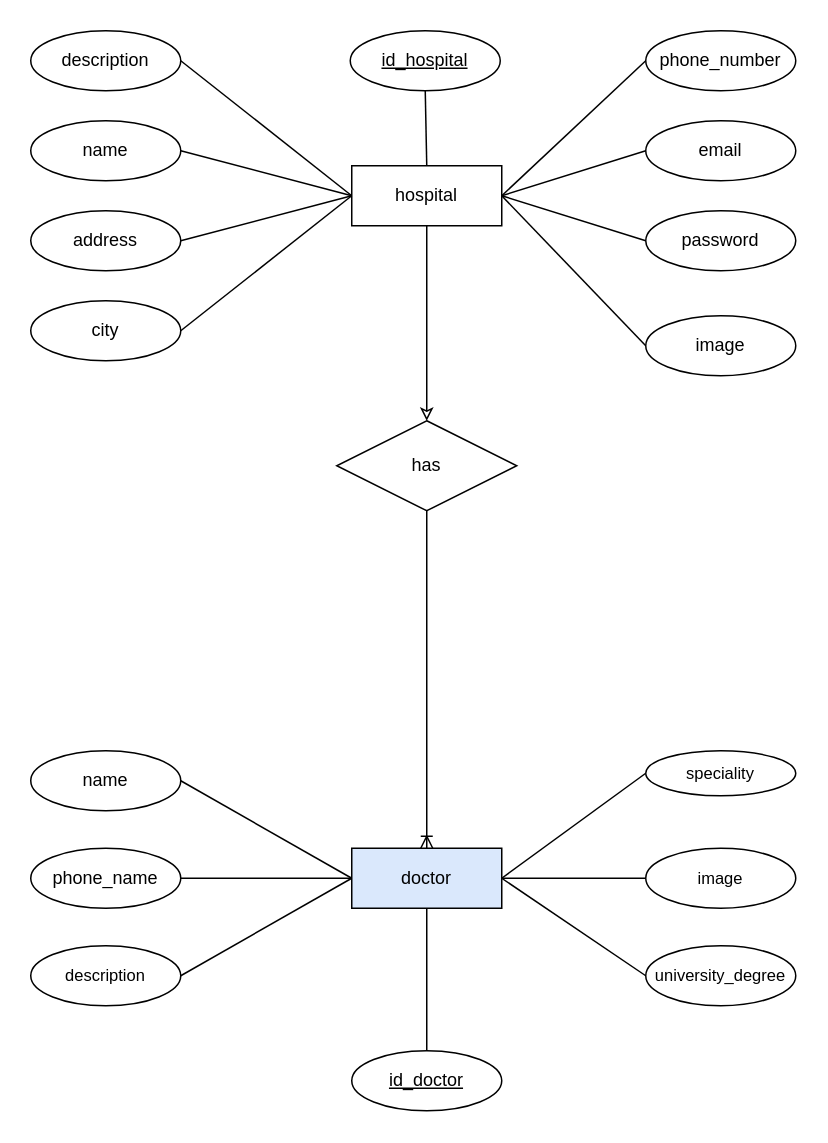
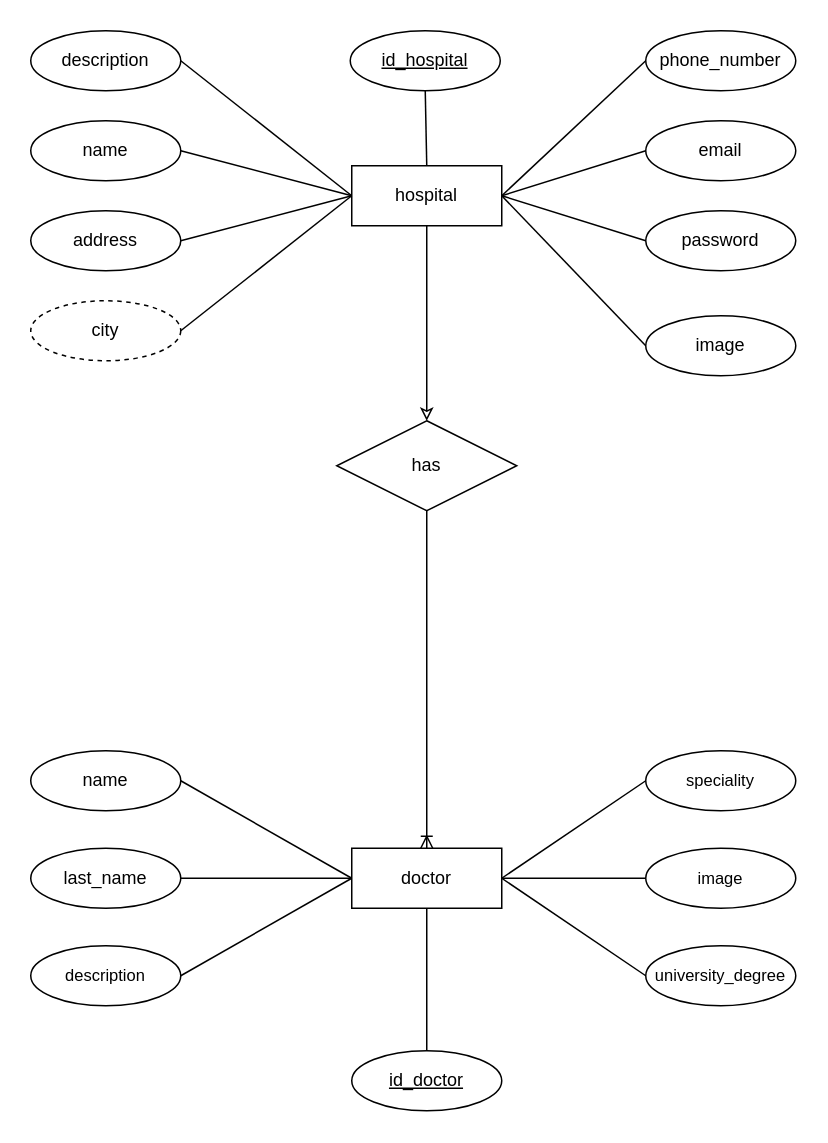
  <mxCell id="0" />
  <mxCell id="1" parent="0" />
  <mxCell id="2" style="edgeStyle=orthogonalEdgeStyle;rounded=0;orthogonalLoop=1;jettySize=auto;html=1;exitX=0.5;exitY=1;exitDx=0;exitDy=0;entryX=0.5;entryY=0;entryDx=0;entryDy=0;startArrow=none;startFill=0;endArrow=classic;endFill=0;" edge="1" parent="1" source="3" target="5"><mxGeometry relative="1" as="geometry" /></mxCell>
  <mxCell id="3" value="hospital" style="whiteSpace=wrap;html=1;align=center;" vertex="1" parent="1"><mxGeometry x="234" y="110" width="100" height="40" as="geometry" /></mxCell>
  <mxCell id="4" style="rounded=0;orthogonalLoop=1;jettySize=auto;html=1;exitX=0.5;exitY=1;exitDx=0;exitDy=0;entryX=0.5;entryY=0;entryDx=0;entryDy=0;endArrow=ERoneToMany;endFill=0;" edge="1" parent="1" source="5" target="6"><mxGeometry relative="1" as="geometry" /></mxCell>
  <mxCell id="5" value="has" style="shape=rhombus;perimeter=rhombusPerimeter;whiteSpace=wrap;html=1;align=center;" vertex="1" parent="1"><mxGeometry x="224" y="280" width="120" height="60" as="geometry" /></mxCell>
- <mxCell id="6" value="doctor" style="whiteSpace=wrap;html=1;align=center;fillColor=#dae8fc;" vertex="1" parent="1"><mxGeometry x="234" y="565" width="100" height="40" as="geometry" /></mxCell>
+ <mxCell id="6" value="doctor" style="whiteSpace=wrap;html=1;align=center;" vertex="1" parent="1"><mxGeometry x="234" y="565" width="100" height="40" as="geometry" /></mxCell>
  <mxCell id="7" style="edgeStyle=none;shape=connector;rounded=0;orthogonalLoop=1;jettySize=auto;html=1;exitX=0.5;exitY=0;exitDx=0;exitDy=0;entryX=0.5;entryY=1;entryDx=0;entryDy=0;strokeColor=default;align=center;verticalAlign=middle;fontFamily=Helvetica;fontSize=11;fontColor=default;labelBackgroundColor=default;endArrow=none;endFill=0;" edge="1" parent="1" source="8" target="6"><mxGeometry relative="1" as="geometry" /></mxCell>
  <mxCell id="8" value="id_doctor" style="ellipse;whiteSpace=wrap;html=1;align=center;fontStyle=4;" vertex="1" parent="1"><mxGeometry x="234" y="700" width="100" height="40" as="geometry" /></mxCell>
  <mxCell id="9" style="edgeStyle=none;shape=connector;rounded=0;orthogonalLoop=1;jettySize=auto;html=1;exitX=0.5;exitY=1;exitDx=0;exitDy=0;entryX=0.5;entryY=0;entryDx=0;entryDy=0;strokeColor=default;align=center;verticalAlign=middle;fontFamily=Helvetica;fontSize=11;fontColor=default;labelBackgroundColor=default;endArrow=none;endFill=0;" edge="1" parent="1" source="10" target="3"><mxGeometry relative="1" as="geometry" /></mxCell>
  <mxCell id="10" value="id_hospital" style="ellipse;whiteSpace=wrap;html=1;align=center;fontStyle=4;" vertex="1" parent="1"><mxGeometry x="233" y="20" width="100" height="40" as="geometry" /></mxCell>
  <mxCell id="11" style="edgeStyle=none;shape=connector;rounded=0;orthogonalLoop=1;jettySize=auto;html=1;exitX=1;exitY=0.5;exitDx=0;exitDy=0;entryX=0;entryY=0.5;entryDx=0;entryDy=0;strokeColor=default;align=center;verticalAlign=middle;fontFamily=Helvetica;fontSize=11;fontColor=default;labelBackgroundColor=default;endArrow=none;endFill=0;" edge="1" parent="1" source="12" target="3"><mxGeometry relative="1" as="geometry" /></mxCell>
  <mxCell id="12" value="name" style="ellipse;whiteSpace=wrap;html=1;align=center;" vertex="1" parent="1"><mxGeometry x="20" y="80" width="100" height="40" as="geometry" /></mxCell>
  <mxCell id="13" style="edgeStyle=none;shape=connector;rounded=0;orthogonalLoop=1;jettySize=auto;html=1;exitX=1;exitY=0.5;exitDx=0;exitDy=0;entryX=0;entryY=0.5;entryDx=0;entryDy=0;strokeColor=default;align=center;verticalAlign=middle;fontFamily=Helvetica;fontSize=11;fontColor=default;labelBackgroundColor=default;endArrow=none;endFill=0;" edge="1" parent="1" source="14" target="3"><mxGeometry relative="1" as="geometry" /></mxCell>
  <mxCell id="14" value="address" style="ellipse;whiteSpace=wrap;html=1;align=center;" vertex="1" parent="1"><mxGeometry x="20" y="140" width="100" height="40" as="geometry" /></mxCell>
  <mxCell id="15" style="edgeStyle=none;shape=connector;rounded=0;orthogonalLoop=1;jettySize=auto;html=1;exitX=1;exitY=0.5;exitDx=0;exitDy=0;entryX=0;entryY=0.5;entryDx=0;entryDy=0;strokeColor=default;align=center;verticalAlign=middle;fontFamily=Helvetica;fontSize=11;fontColor=default;labelBackgroundColor=default;endArrow=none;endFill=0;" edge="1" parent="1" source="16" target="6"><mxGeometry relative="1" as="geometry" /></mxCell>
  <mxCell id="16" value="name" style="ellipse;whiteSpace=wrap;html=1;align=center;" vertex="1" parent="1"><mxGeometry x="20" y="500" width="100" height="40" as="geometry" /></mxCell>
  <mxCell id="17" style="edgeStyle=none;shape=connector;rounded=0;orthogonalLoop=1;jettySize=auto;html=1;exitX=1;exitY=0.5;exitDx=0;exitDy=0;entryX=0;entryY=0.5;entryDx=0;entryDy=0;strokeColor=default;align=center;verticalAlign=middle;fontFamily=Helvetica;fontSize=11;fontColor=default;labelBackgroundColor=default;endArrow=none;endFill=0;" edge="1" parent="1" source="18" target="6"><mxGeometry relative="1" as="geometry" /></mxCell>
- <mxCell id="18" value="phone_name" style="ellipse;whiteSpace=wrap;html=1;align=center;" vertex="1" parent="1"><mxGeometry x="20" y="565" width="100" height="40" as="geometry" /></mxCell>
+ <mxCell id="18" value="last_name" style="ellipse;whiteSpace=wrap;html=1;align=center;" vertex="1" parent="1"><mxGeometry x="20" y="565" width="100" height="40" as="geometry" /></mxCell>
  <mxCell id="19" style="edgeStyle=none;shape=connector;rounded=0;orthogonalLoop=1;jettySize=auto;html=1;exitX=1;exitY=0.5;exitDx=0;exitDy=0;entryX=0;entryY=0.5;entryDx=0;entryDy=0;strokeColor=default;align=center;verticalAlign=middle;fontFamily=Helvetica;fontSize=11;fontColor=default;labelBackgroundColor=default;endArrow=none;endFill=0;" edge="1" parent="1" source="20" target="3"><mxGeometry relative="1" as="geometry" /></mxCell>
- <mxCell id="20" value="city" style="ellipse;whiteSpace=wrap;html=1;align=center;" vertex="1" parent="1"><mxGeometry x="20" y="200" width="100" height="40" as="geometry" /></mxCell>
+ <mxCell id="20" value="city" style="ellipse;whiteSpace=wrap;html=1;align=center;dashed=1;" vertex="1" parent="1"><mxGeometry x="20" y="200" width="100" height="40" as="geometry" /></mxCell>
  <mxCell id="21" style="edgeStyle=none;shape=connector;rounded=0;orthogonalLoop=1;jettySize=auto;html=1;exitX=0;exitY=0.5;exitDx=0;exitDy=0;entryX=1;entryY=0.5;entryDx=0;entryDy=0;strokeColor=default;align=center;verticalAlign=middle;fontFamily=Helvetica;fontSize=11;fontColor=default;labelBackgroundColor=default;endArrow=none;endFill=0;" edge="1" parent="1" source="22" target="3"><mxGeometry relative="1" as="geometry" /></mxCell>
  <mxCell id="22" value="phone_number" style="ellipse;whiteSpace=wrap;html=1;align=center;" vertex="1" parent="1"><mxGeometry x="430" y="20" width="100" height="40" as="geometry" /></mxCell>
  <mxCell id="23" style="edgeStyle=none;shape=connector;rounded=0;orthogonalLoop=1;jettySize=auto;html=1;exitX=0;exitY=0.5;exitDx=0;exitDy=0;entryX=1;entryY=0.5;entryDx=0;entryDy=0;strokeColor=default;align=center;verticalAlign=middle;fontFamily=Helvetica;fontSize=11;fontColor=default;labelBackgroundColor=default;endArrow=none;endFill=0;" edge="1" parent="1" source="24" target="3"><mxGeometry relative="1" as="geometry" /></mxCell>
  <mxCell id="24" value="email" style="ellipse;whiteSpace=wrap;html=1;align=center;" vertex="1" parent="1"><mxGeometry x="430" y="80" width="100" height="40" as="geometry" /></mxCell>
  <mxCell id="25" style="edgeStyle=none;shape=connector;rounded=0;orthogonalLoop=1;jettySize=auto;html=1;exitX=0;exitY=0.5;exitDx=0;exitDy=0;entryX=1;entryY=0.5;entryDx=0;entryDy=0;strokeColor=default;align=center;verticalAlign=middle;fontFamily=Helvetica;fontSize=11;fontColor=default;labelBackgroundColor=default;endArrow=none;endFill=0;" edge="1" parent="1" source="26" target="3"><mxGeometry relative="1" as="geometry" /></mxCell>
  <mxCell id="26" value="password" style="ellipse;whiteSpace=wrap;html=1;align=center;" vertex="1" parent="1"><mxGeometry x="430" y="140" width="100" height="40" as="geometry" /></mxCell>
  <mxCell id="27" style="edgeStyle=none;shape=connector;rounded=0;orthogonalLoop=1;jettySize=auto;html=1;exitX=0;exitY=0.5;exitDx=0;exitDy=0;entryX=1;entryY=0.5;entryDx=0;entryDy=0;strokeColor=default;align=center;verticalAlign=middle;fontFamily=Helvetica;fontSize=11;fontColor=default;labelBackgroundColor=default;endArrow=none;endFill=0;" edge="1" parent="1" source="28" target="3"><mxGeometry relative="1" as="geometry" /></mxCell>
  <mxCell id="28" value="image" style="ellipse;whiteSpace=wrap;html=1;align=center;" vertex="1" parent="1"><mxGeometry x="430" y="210" width="100" height="40" as="geometry" /></mxCell>
  <mxCell id="29" style="rounded=0;orthogonalLoop=1;jettySize=auto;html=1;exitX=1;exitY=0.5;exitDx=0;exitDy=0;entryX=0;entryY=0.5;entryDx=0;entryDy=0;endArrow=none;endFill=0;" edge="1" parent="1" source="30" target="3"><mxGeometry relative="1" as="geometry" /></mxCell>
  <mxCell id="30" value="description" style="ellipse;whiteSpace=wrap;html=1;align=center;" vertex="1" parent="1"><mxGeometry x="20" y="20" width="100" height="40" as="geometry" /></mxCell>
  <mxCell id="31" style="edgeStyle=none;shape=connector;rounded=0;orthogonalLoop=1;jettySize=auto;html=1;exitX=0;exitY=0.5;exitDx=0;exitDy=0;entryX=1;entryY=0.5;entryDx=0;entryDy=0;strokeColor=default;align=center;verticalAlign=middle;fontFamily=Helvetica;fontSize=11;fontColor=default;labelBackgroundColor=default;endArrow=none;endFill=0;" edge="1" parent="1" source="32" target="6"><mxGeometry relative="1" as="geometry" /></mxCell>
- <mxCell id="32" value="speciality" style="ellipse;whiteSpace=wrap;html=1;align=center;fontFamily=Helvetica;fontSize=11;fontColor=default;labelBackgroundColor=default;" vertex="1" parent="1"><mxGeometry x="430" y="500" width="100" height="30" as="geometry" /></mxCell>
+ <mxCell id="32" value="speciality" style="ellipse;whiteSpace=wrap;html=1;align=center;fontFamily=Helvetica;fontSize=11;fontColor=default;labelBackgroundColor=default;" vertex="1" parent="1"><mxGeometry x="430" y="500" width="100" height="40" as="geometry" /></mxCell>
  <mxCell id="33" style="edgeStyle=none;shape=connector;rounded=0;orthogonalLoop=1;jettySize=auto;html=1;exitX=1;exitY=0.5;exitDx=0;exitDy=0;entryX=0;entryY=0.5;entryDx=0;entryDy=0;strokeColor=default;align=center;verticalAlign=middle;fontFamily=Helvetica;fontSize=11;fontColor=default;labelBackgroundColor=default;endArrow=none;endFill=0;" edge="1" parent="1" source="34" target="6"><mxGeometry relative="1" as="geometry" /></mxCell>
  <mxCell id="34" value="description" style="ellipse;whiteSpace=wrap;html=1;align=center;fontFamily=Helvetica;fontSize=11;fontColor=default;labelBackgroundColor=default;" vertex="1" parent="1"><mxGeometry x="20" y="630" width="100" height="40" as="geometry" /></mxCell>
  <mxCell id="35" style="edgeStyle=none;shape=connector;rounded=0;orthogonalLoop=1;jettySize=auto;html=1;exitX=0;exitY=0.5;exitDx=0;exitDy=0;entryX=1;entryY=0.5;entryDx=0;entryDy=0;strokeColor=default;align=center;verticalAlign=middle;fontFamily=Helvetica;fontSize=11;fontColor=default;labelBackgroundColor=default;endArrow=none;endFill=0;" edge="1" parent="1" source="36" target="6"><mxGeometry relative="1" as="geometry" /></mxCell>
  <mxCell id="36" value="image" style="ellipse;whiteSpace=wrap;html=1;align=center;fontFamily=Helvetica;fontSize=11;fontColor=default;labelBackgroundColor=default;" vertex="1" parent="1"><mxGeometry x="430" y="565" width="100" height="40" as="geometry" /></mxCell>
  <mxCell id="37" style="edgeStyle=none;shape=connector;rounded=0;orthogonalLoop=1;jettySize=auto;html=1;exitX=0;exitY=0.5;exitDx=0;exitDy=0;entryX=1;entryY=0.5;entryDx=0;entryDy=0;strokeColor=default;align=center;verticalAlign=middle;fontFamily=Helvetica;fontSize=11;fontColor=default;labelBackgroundColor=default;endArrow=none;endFill=0;" edge="1" parent="1" source="38" target="6"><mxGeometry relative="1" as="geometry" /></mxCell>
  <mxCell id="38" value="university_degree" style="ellipse;whiteSpace=wrap;html=1;align=center;fontFamily=Helvetica;fontSize=11;fontColor=default;labelBackgroundColor=default;" vertex="1" parent="1"><mxGeometry x="430" y="630" width="100" height="40" as="geometry" /></mxCell>
